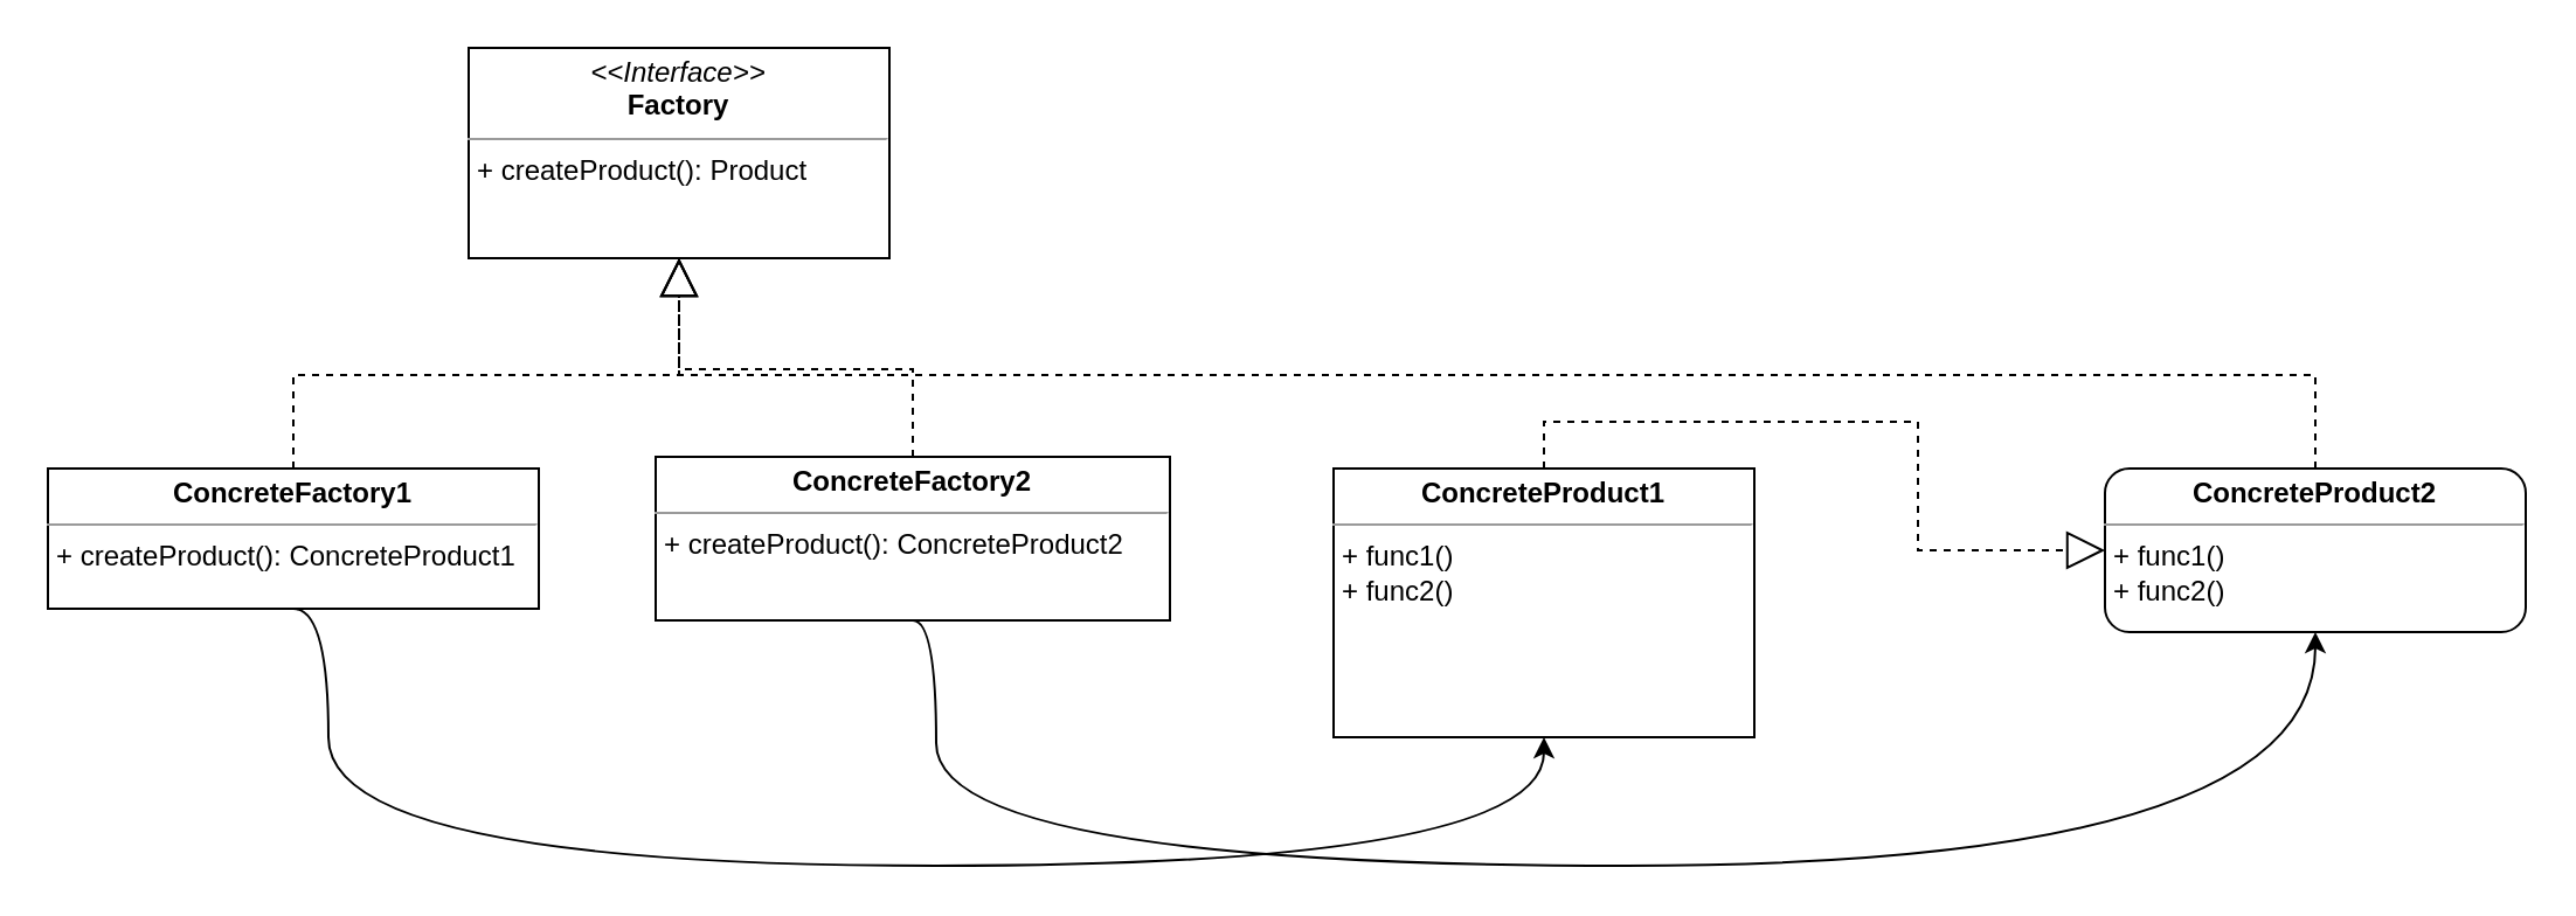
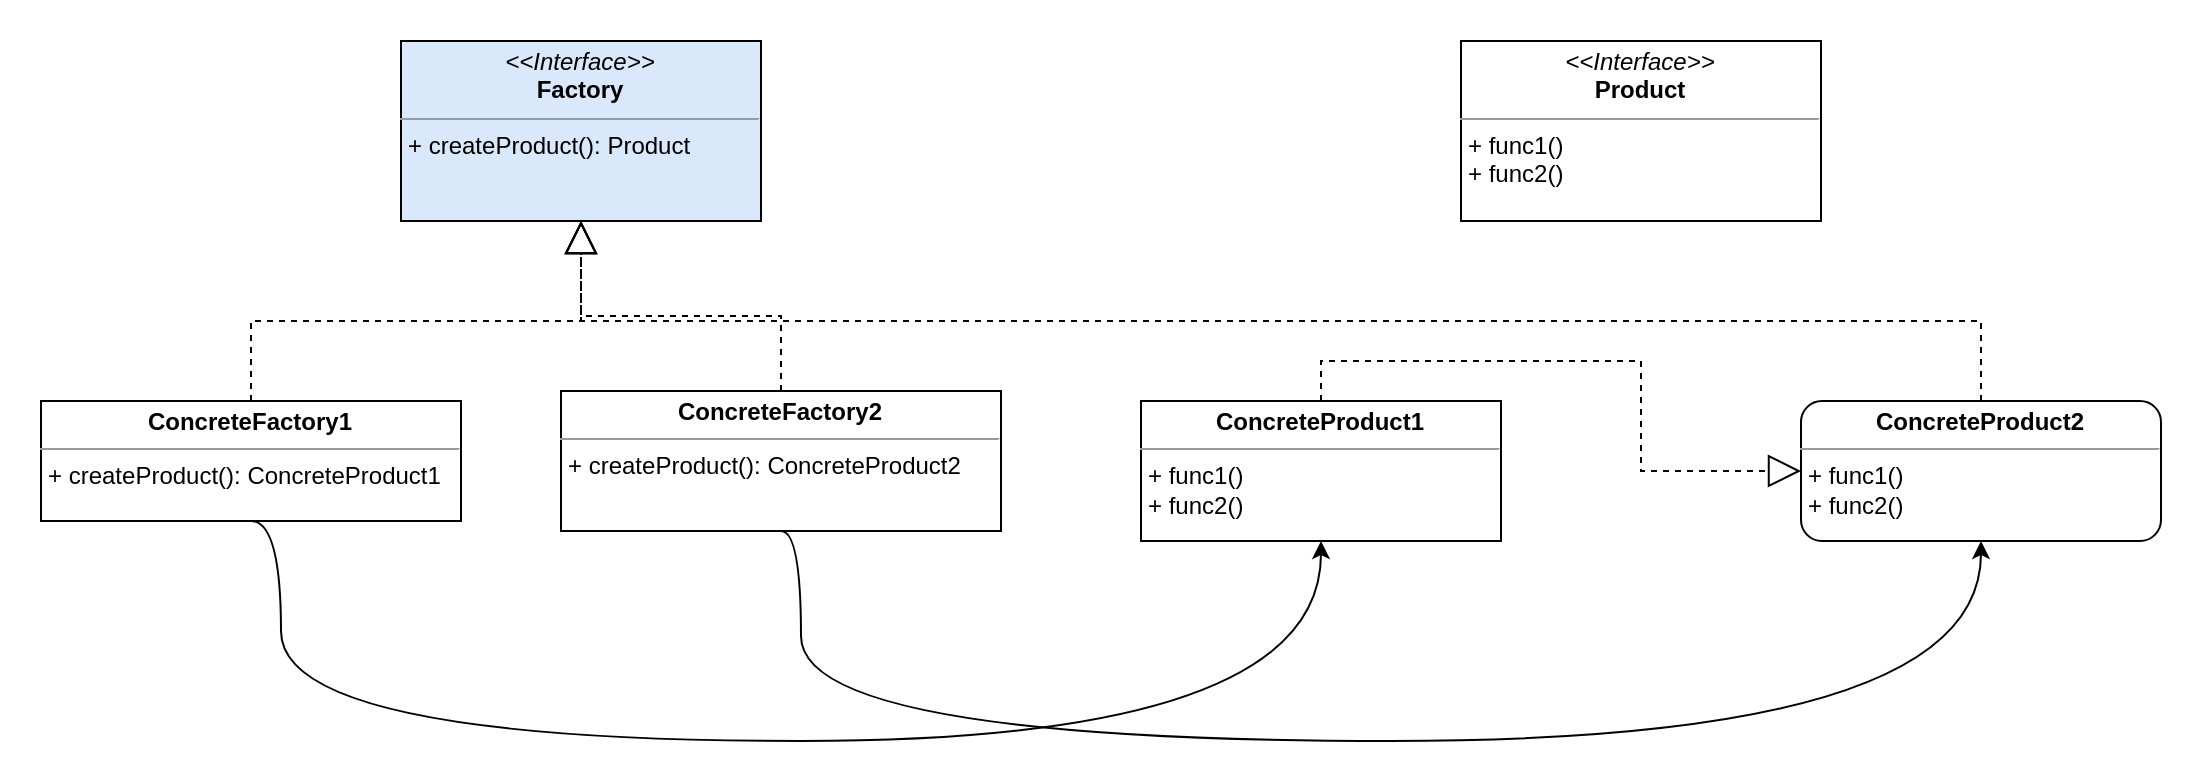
  <mxCell id="0" />
  <mxCell id="1" parent="0" />
+ <mxCell id="2" value="&lt;p style=&quot;margin:0px;margin-top:4px;text-align:center;&quot;&gt;&lt;i&gt;&amp;lt;&amp;lt;Interface&amp;gt;&amp;gt;&lt;/i&gt;&lt;br&gt;&lt;b&gt;Product&lt;/b&gt;&lt;/p&gt;&lt;hr size=&quot;1&quot;&gt;&lt;p style=&quot;margin:0px;margin-left:4px;&quot;&gt;+ func1()&lt;/p&gt;&lt;p style=&quot;margin:0px;margin-left:4px;&quot;&gt;+ func2()&lt;/p&gt;" style="verticalAlign=top;align=left;overflow=fill;fontSize=12;fontFamily=Helvetica;html=1;whiteSpace=wrap;" vertex="1" parent="1"><mxGeometry x="730" y="20" width="180" height="90" as="geometry" /></mxCell>
  <mxCell id="3" style="edgeStyle=orthogonalEdgeStyle;rounded=0;orthogonalLoop=1;jettySize=auto;html=1;exitX=0.5;exitY=0;exitDx=0;exitDy=0;dashed=1;endArrow=block;endFill=0;endSize=14;" edge="1" parent="1" source="4" target="6"><mxGeometry relative="1" as="geometry" /></mxCell>
- <mxCell id="4" value="&lt;p style=&quot;margin:0px;margin-top:4px;text-align:center;&quot;&gt;&lt;b&gt;ConcreteProduct1&lt;/b&gt;&lt;/p&gt;&lt;hr size=&quot;1&quot;&gt;&lt;p style=&quot;margin:0px;margin-left:4px;&quot;&gt;+ func1()&lt;/p&gt;&lt;p style=&quot;margin:0px;margin-left:4px;&quot;&gt;+ func2()&lt;/p&gt;" style="verticalAlign=top;align=left;overflow=fill;fontSize=12;fontFamily=Helvetica;html=1;whiteSpace=wrap;" vertex="1" parent="1"><mxGeometry x="570" y="200" width="180" height="115" as="geometry" /></mxCell>
+ <mxCell id="4" value="&lt;p style=&quot;margin:0px;margin-top:4px;text-align:center;&quot;&gt;&lt;b&gt;ConcreteProduct1&lt;/b&gt;&lt;/p&gt;&lt;hr size=&quot;1&quot;&gt;&lt;p style=&quot;margin:0px;margin-left:4px;&quot;&gt;+ func1()&lt;/p&gt;&lt;p style=&quot;margin:0px;margin-left:4px;&quot;&gt;+ func2()&lt;/p&gt;" style="verticalAlign=top;align=left;overflow=fill;fontSize=12;fontFamily=Helvetica;html=1;whiteSpace=wrap;" vertex="1" parent="1"><mxGeometry x="570" y="200" width="180" height="70" as="geometry" /></mxCell>
  <mxCell id="5" style="edgeStyle=orthogonalEdgeStyle;rounded=0;orthogonalLoop=1;jettySize=auto;html=1;exitX=0.5;exitY=0;exitDx=0;exitDy=0;dashed=1;endArrow=block;endFill=0;endSize=14;" edge="1" parent="1" source="6" target="7"><mxGeometry relative="1" as="geometry" /></mxCell>
  <mxCell id="6" value="&lt;p style=&quot;margin:0px;margin-top:4px;text-align:center;&quot;&gt;&lt;b&gt;ConcreteProduct2&lt;/b&gt;&lt;/p&gt;&lt;hr size=&quot;1&quot;&gt;&lt;p style=&quot;margin:0px;margin-left:4px;&quot;&gt;+ func1()&lt;/p&gt;&lt;p style=&quot;margin:0px;margin-left:4px;&quot;&gt;+ func2()&lt;/p&gt;" style="verticalAlign=top;align=left;overflow=fill;fontSize=12;fontFamily=Helvetica;html=1;whiteSpace=wrap;rounded=1;" vertex="1" parent="1"><mxGeometry x="900" y="200" width="180" height="70" as="geometry" /></mxCell>
- <mxCell id="7" value="&lt;p style=&quot;margin:0px;margin-top:4px;text-align:center;&quot;&gt;&lt;i&gt;&amp;lt;&amp;lt;Interface&amp;gt;&amp;gt;&lt;/i&gt;&lt;br&gt;&lt;b&gt;Factory&lt;/b&gt;&lt;/p&gt;&lt;hr size=&quot;1&quot;&gt;&lt;p style=&quot;margin:0px;margin-left:4px;&quot;&gt;+ createProduct(): Product&lt;/p&gt;" style="verticalAlign=top;align=left;overflow=fill;fontSize=12;fontFamily=Helvetica;html=1;whiteSpace=wrap;" vertex="1" parent="1"><mxGeometry x="200" y="20" width="180" height="90" as="geometry" /></mxCell>
+ <mxCell id="7" value="&lt;p style=&quot;margin:0px;margin-top:4px;text-align:center;&quot;&gt;&lt;i&gt;&amp;lt;&amp;lt;Interface&amp;gt;&amp;gt;&lt;/i&gt;&lt;br&gt;&lt;b&gt;Factory&lt;/b&gt;&lt;/p&gt;&lt;hr size=&quot;1&quot;&gt;&lt;p style=&quot;margin:0px;margin-left:4px;&quot;&gt;+ createProduct(): Product&lt;/p&gt;" style="verticalAlign=top;align=left;overflow=fill;fontSize=12;fontFamily=Helvetica;html=1;whiteSpace=wrap;fillColor=#dae8fc;" vertex="1" parent="1"><mxGeometry x="200" y="20" width="180" height="90" as="geometry" /></mxCell>
  <mxCell id="8" style="edgeStyle=orthogonalEdgeStyle;rounded=0;orthogonalLoop=1;jettySize=auto;html=1;exitX=0.5;exitY=0;exitDx=0;exitDy=0;entryX=0.5;entryY=1;entryDx=0;entryDy=0;dashed=1;endArrow=block;endFill=0;endSize=14;" edge="1" parent="1" source="10" target="7"><mxGeometry relative="1" as="geometry" /></mxCell>
  <mxCell id="9" style="edgeStyle=orthogonalEdgeStyle;rounded=0;orthogonalLoop=1;jettySize=auto;html=1;exitX=0.5;exitY=1;exitDx=0;exitDy=0;entryX=0.5;entryY=1;entryDx=0;entryDy=0;curved=1;" edge="1" parent="1" source="10" target="4"><mxGeometry relative="1" as="geometry"><Array as="points"><mxPoint x="140" y="370" /><mxPoint x="660" y="370" /></Array></mxGeometry></mxCell>
  <mxCell id="10" value="&lt;p style=&quot;margin:0px;margin-top:4px;text-align:center;&quot;&gt;&lt;b&gt;ConcreteFactory1&lt;/b&gt;&lt;/p&gt;&lt;hr size=&quot;1&quot;&gt;&lt;p style=&quot;margin:0px;margin-left:4px;&quot;&gt;+ createProduct(): ConcreteProduct1&lt;/p&gt;" style="verticalAlign=top;align=left;overflow=fill;fontSize=12;fontFamily=Helvetica;html=1;whiteSpace=wrap;" vertex="1" parent="1"><mxGeometry x="20" y="200" width="210" height="60" as="geometry" /></mxCell>
  <mxCell id="11" style="edgeStyle=orthogonalEdgeStyle;rounded=0;orthogonalLoop=1;jettySize=auto;html=1;exitX=0.5;exitY=0;exitDx=0;exitDy=0;entryX=0.5;entryY=1;entryDx=0;entryDy=0;dashed=1;endArrow=block;endFill=0;endSize=14;" edge="1" parent="1" source="13" target="7"><mxGeometry relative="1" as="geometry" /></mxCell>
  <mxCell id="12" style="edgeStyle=orthogonalEdgeStyle;rounded=0;orthogonalLoop=1;jettySize=auto;html=1;exitX=0.5;exitY=1;exitDx=0;exitDy=0;entryX=0.5;entryY=1;entryDx=0;entryDy=0;curved=1;" edge="1" parent="1" source="13" target="6"><mxGeometry relative="1" as="geometry"><Array as="points"><mxPoint x="400" y="370" /><mxPoint x="990" y="370" /></Array></mxGeometry></mxCell>
  <mxCell id="13" value="&lt;p style=&quot;margin:0px;margin-top:4px;text-align:center;&quot;&gt;&lt;b&gt;ConcreteFactory2&lt;/b&gt;&lt;/p&gt;&lt;hr size=&quot;1&quot;&gt;&lt;p style=&quot;margin:0px;margin-left:4px;&quot;&gt;+ createProduct(): ConcreteProduct2&lt;br&gt;&lt;/p&gt;" style="verticalAlign=top;align=left;overflow=fill;fontSize=12;fontFamily=Helvetica;html=1;whiteSpace=wrap;" vertex="1" parent="1"><mxGeometry x="280" y="195" width="220" height="70" as="geometry" /></mxCell>
